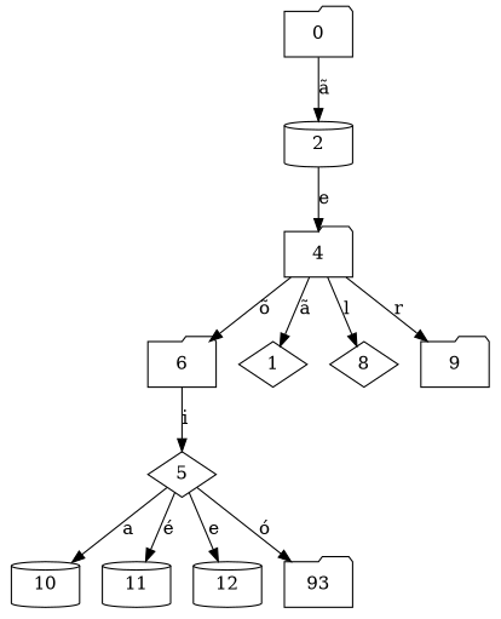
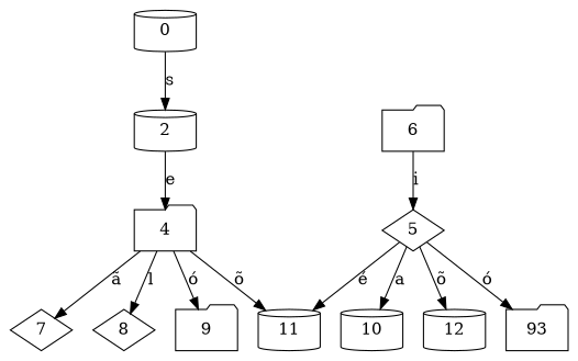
  digraph {
    node [shape=folder]
    2 [shape=cylinder]
    4
    5 [shape=diamond]
    10 [shape=cylinder]
    11 [shape=cylinder]
    12 [shape=cylinder]
    n7 [label=93]
    6
-   7 [shape=diamond label=1]
+   7 [shape=diamond]
    8 [shape=diamond]
    9
-   0
+   0 [shape=cylinder]
    2 -> 4 [label=e]
-   4 -> 6 [label="õ"]
+   4 -> 11 [label="õ"]
    4 -> 7 [label="ã"]
    4 -> 8 [label=l]
-   4 -> 9 [label=r]
+   4 -> 9 [label="ó"]
    5 -> 10 [label=a]
    5 -> 11 [label="é"]
-   5 -> 12 [label=e]
+   5 -> 12 [label="õ"]
    5 -> n7 [label="ó"]
    6 -> 5 [label=i]
-   0 -> 2 [label="ã"]
+   0 -> 2 [label=s]
  }
